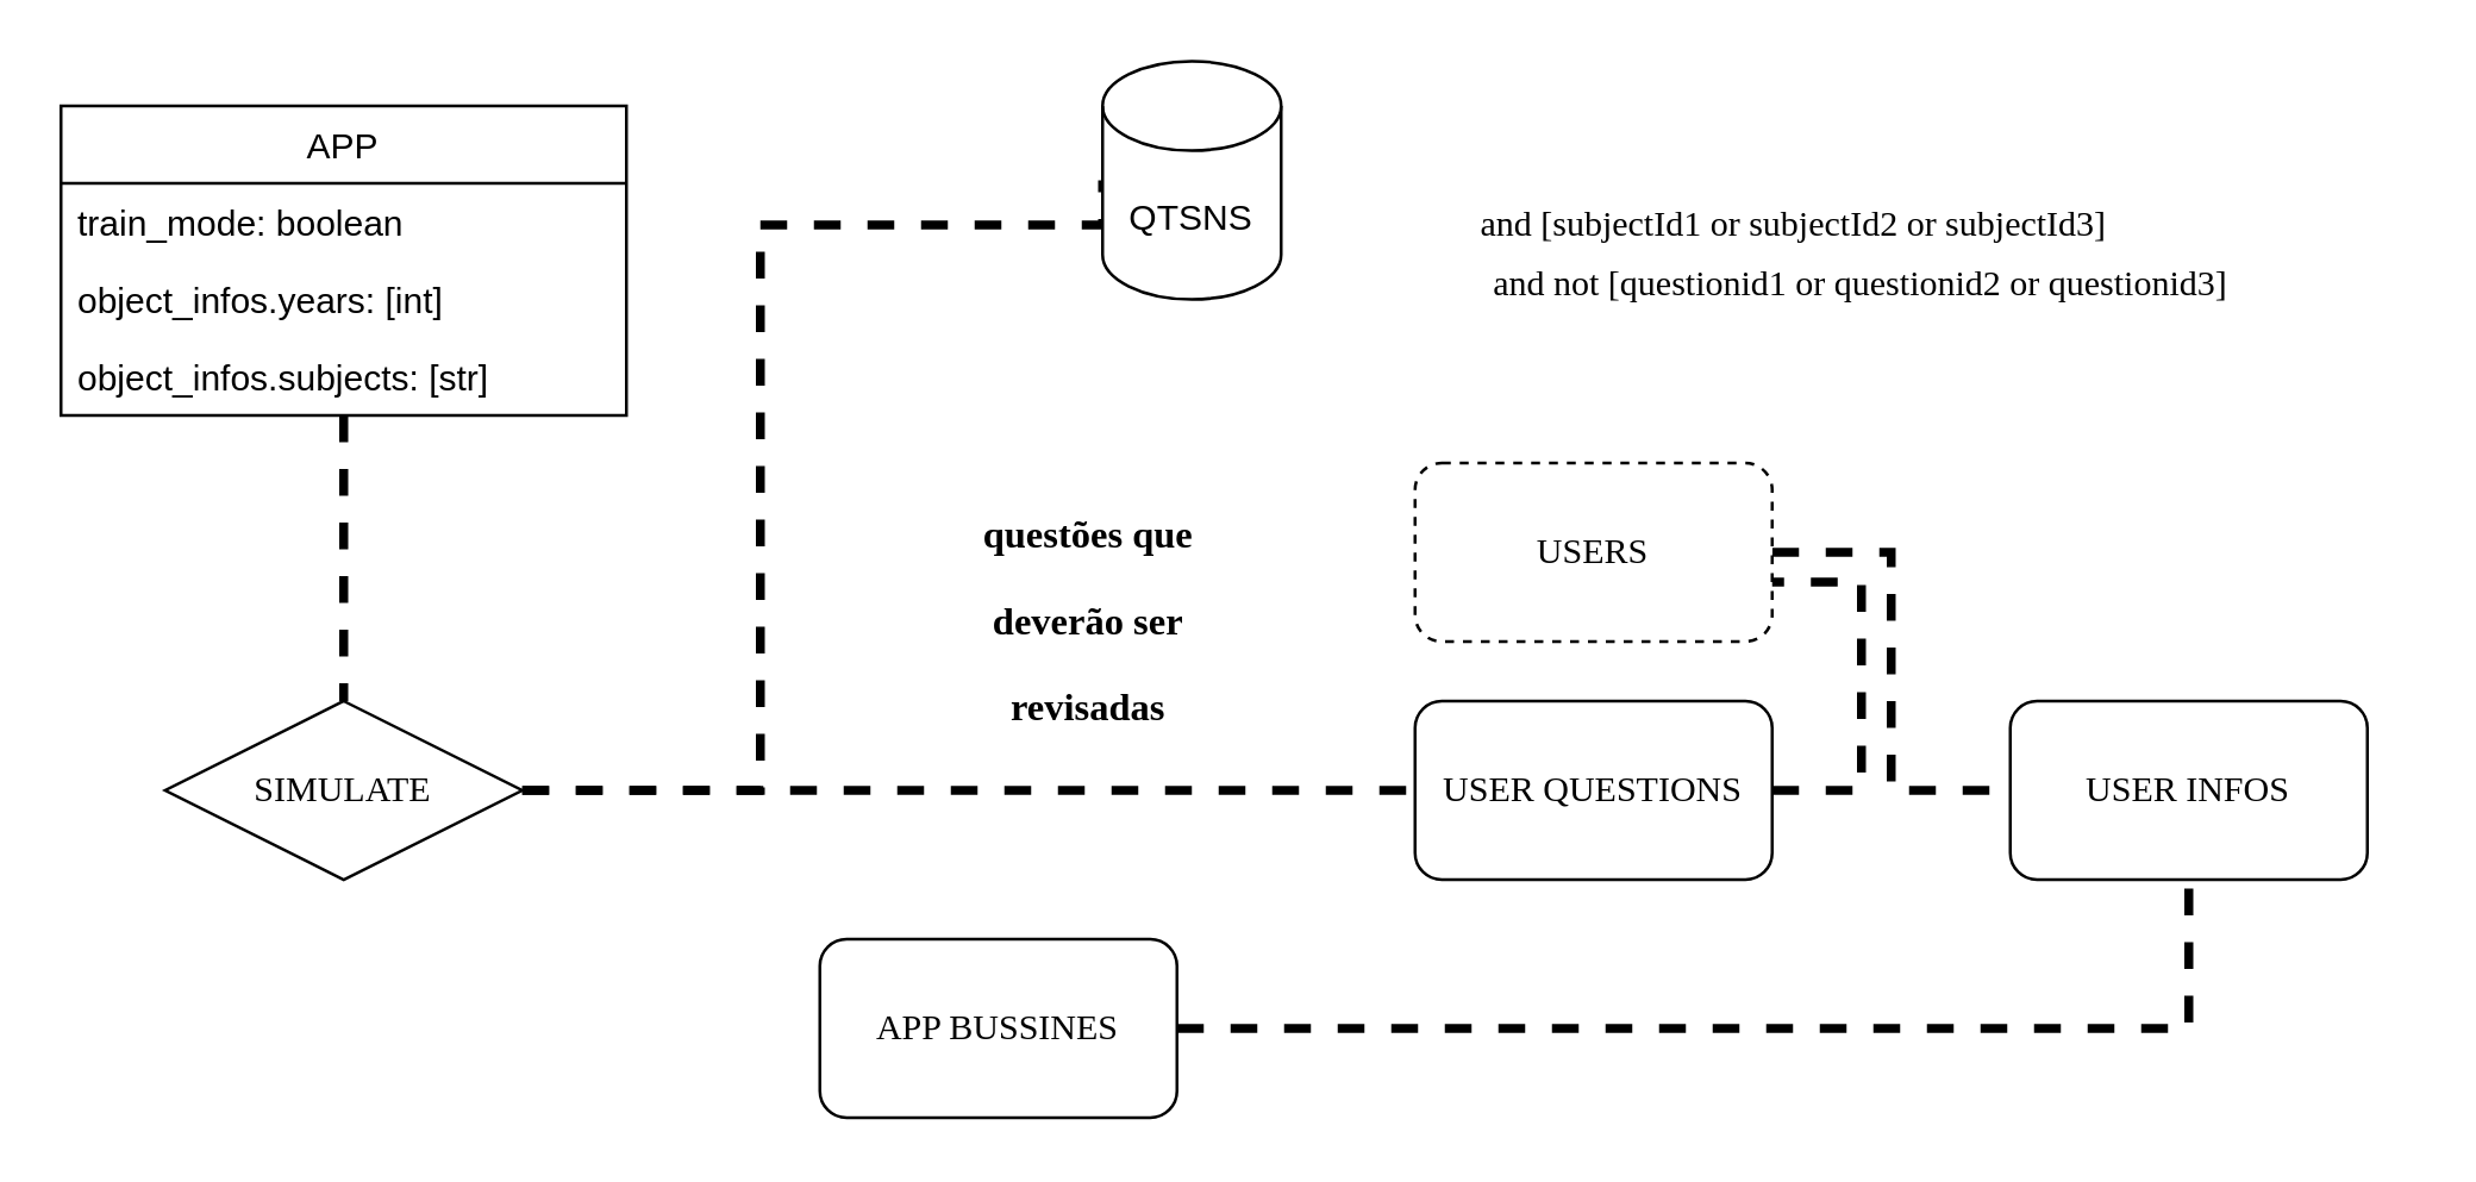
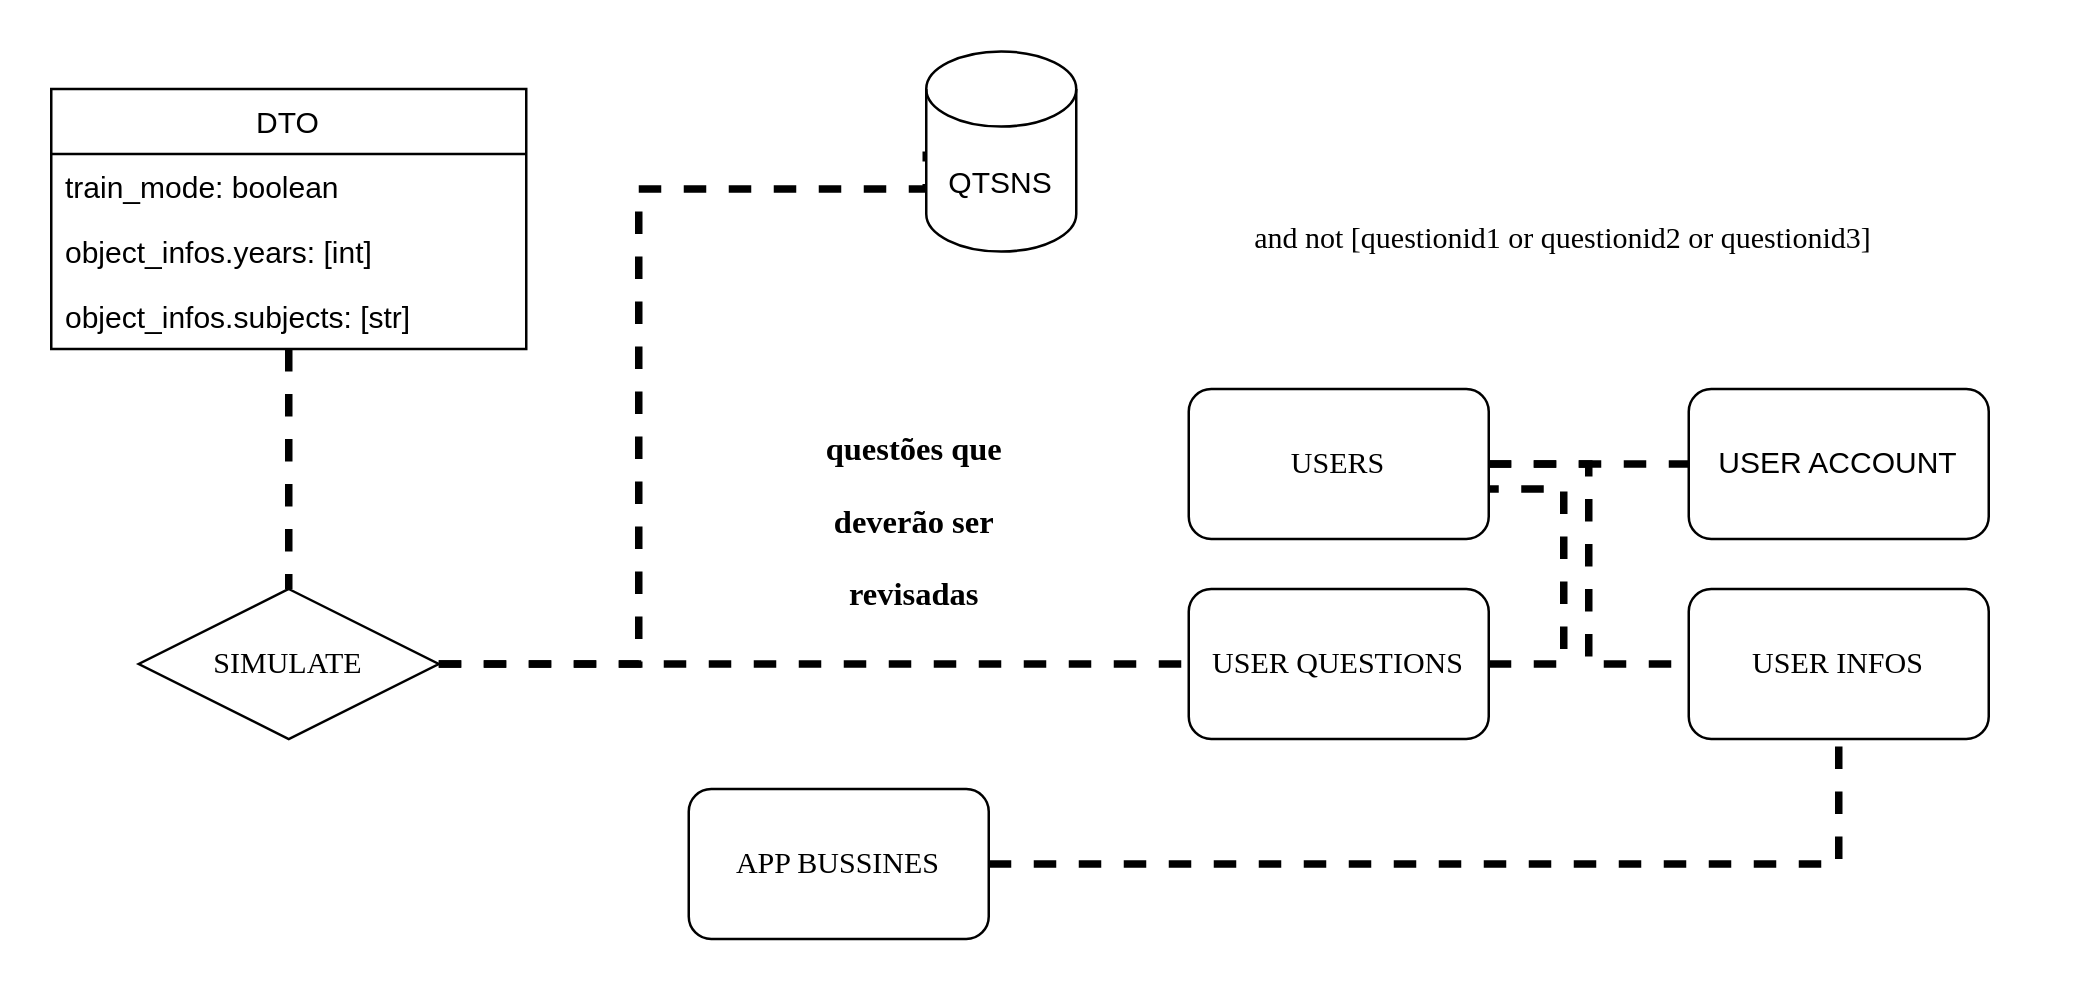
  <mxCell id="0" />
  <mxCell id="1" parent="0" />
  <mxCell id="2" style="edgeStyle=orthogonalEdgeStyle;rounded=0;orthogonalLoop=1;jettySize=auto;html=1;entryX=0;entryY=0.5;entryDx=0;entryDy=0;entryPerimeter=0;dashed=1;endArrow=none;endFill=0;strokeWidth=3;" edge="1" parent="1" source="4" target="11"><mxGeometry relative="1" as="geometry"><Array as="points"><mxPoint x="255" y="265" /><mxPoint x="255" y="75" /></Array></mxGeometry></mxCell>
  <mxCell id="3" style="edgeStyle=orthogonalEdgeStyle;rounded=0;orthogonalLoop=1;jettySize=auto;html=1;entryX=0;entryY=0.5;entryDx=0;entryDy=0;dashed=1;endArrow=none;endFill=0;strokeWidth=3;" edge="1" parent="1" source="4" target="19"><mxGeometry relative="1" as="geometry" /></mxCell>
  <mxCell id="4" value="&lt;font face=&quot;Fira Code&quot; data-font-src=&quot;https://fonts.googleapis.com/css?family=Fira+Code&quot;&gt;SIMULATE&lt;/font&gt;" style="rhombus;whiteSpace=wrap;html=1;" vertex="1" parent="1"><mxGeometry x="55" y="235" width="120" height="60" as="geometry" /></mxCell>
  <mxCell id="5" value="" style="edgeStyle=orthogonalEdgeStyle;rounded=0;orthogonalLoop=1;jettySize=auto;html=1;endArrow=none;endFill=0;dashed=1;strokeWidth=3;" edge="1" parent="1" source="6" target="4"><mxGeometry relative="1" as="geometry" /></mxCell>
- <mxCell id="6" value="APP" style="swimlane;fontStyle=0;childLayout=stackLayout;horizontal=1;startSize=26;horizontalStack=0;resizeParent=1;resizeParentMax=0;resizeLast=0;collapsible=1;marginBottom=0;" vertex="1" parent="1"><mxGeometry x="20" y="35" width="190" height="104" as="geometry"><mxRectangle x="5" y="30" width="50" height="26" as="alternateBounds" /></mxGeometry></mxCell>
+ <mxCell id="6" value="DTO" style="swimlane;fontStyle=0;childLayout=stackLayout;horizontal=1;startSize=26;horizontalStack=0;resizeParent=1;resizeParentMax=0;resizeLast=0;collapsible=1;marginBottom=0;" vertex="1" parent="1"><mxGeometry x="20" y="35" width="190" height="104" as="geometry"><mxRectangle x="5" y="30" width="50" height="26" as="alternateBounds" /></mxGeometry></mxCell>
  <mxCell id="7" value="train_mode: boolean" style="text;strokeColor=none;fillColor=none;align=left;verticalAlign=top;spacingLeft=4;spacingRight=4;overflow=hidden;rotatable=0;points=[[0,0.5],[1,0.5]];portConstraint=eastwest;" vertex="1" parent="6"><mxGeometry y="26" width="190" height="26" as="geometry" /></mxCell>
  <mxCell id="8" value="object_infos.years: [int]" style="text;strokeColor=none;fillColor=none;align=left;verticalAlign=top;spacingLeft=4;spacingRight=4;overflow=hidden;rotatable=0;points=[[0,0.5],[1,0.5]];portConstraint=eastwest;" vertex="1" parent="6"><mxGeometry y="52" width="190" height="26" as="geometry" /></mxCell>
  <mxCell id="9" value="object_infos.subjects: [str]&#10;" style="text;strokeColor=none;fillColor=none;align=left;verticalAlign=top;spacingLeft=4;spacingRight=4;overflow=hidden;rotatable=0;points=[[0,0.5],[1,0.5]];portConstraint=eastwest;" vertex="1" parent="6"><mxGeometry y="78" width="190" height="26" as="geometry" /></mxCell>
- <mxCell id="10" value="and [subjectId1 or subjectId2&amp;nbsp;or subjectId3]" style="text;html=1;strokeColor=none;fillColor=none;align=center;verticalAlign=middle;whiteSpace=wrap;rounded=0;fontFamily=Fira Code;fontSource=https%3A%2F%2Ffonts.googleapis.com%2Fcss%3Ffamily%3DFira%2BCode;" vertex="1" parent="1"><mxGeometry x="440" y="65" width="325" height="20" as="geometry" /></mxCell>
  <mxCell id="11" value="QTSNS" style="shape=cylinder3;whiteSpace=wrap;html=1;boundedLbl=1;backgroundOutline=1;size=15;" vertex="1" parent="1"><mxGeometry x="370" y="20" width="60" height="80" as="geometry" /></mxCell>
  <mxCell id="12" value="and not [questionid1 or questionid2&amp;nbsp;or questionid3]" style="text;html=1;strokeColor=none;fillColor=none;align=center;verticalAlign=middle;whiteSpace=wrap;rounded=0;fontFamily=Fira Code;fontSource=https%3A%2F%2Ffonts.googleapis.com%2Fcss%3Ffamily%3DFira%2BCode;" vertex="1" parent="1"><mxGeometry x="440" y="85" width="370" height="20" as="geometry" /></mxCell>
+ <mxCell id="13" value="" style="edgeStyle=orthogonalEdgeStyle;rounded=0;orthogonalLoop=1;jettySize=auto;html=1;dashed=1;endArrow=none;endFill=0;strokeWidth=3;" edge="1" parent="1" source="15" target="16"><mxGeometry relative="1" as="geometry" /></mxCell>
  <mxCell id="14" style="edgeStyle=orthogonalEdgeStyle;rounded=0;orthogonalLoop=1;jettySize=auto;html=1;entryX=0;entryY=0.5;entryDx=0;entryDy=0;dashed=1;endArrow=none;endFill=0;strokeWidth=3;" edge="1" parent="1" source="15" target="17"><mxGeometry relative="1" as="geometry"><Array as="points"><mxPoint x="635" y="185" /><mxPoint x="635" y="265" /></Array></mxGeometry></mxCell>
- <mxCell id="15" value="&lt;font face=&quot;Fira Code&quot; data-font-src=&quot;https://fonts.googleapis.com/css?family=Fira+Code&quot;&gt;USERS&lt;/font&gt;" style="rounded=1;whiteSpace=wrap;html=1;dashed=1;" vertex="1" parent="1"><mxGeometry x="475" y="155" width="120" height="60" as="geometry" /></mxCell>
+ <mxCell id="15" value="&lt;font face=&quot;Fira Code&quot; data-font-src=&quot;https://fonts.googleapis.com/css?family=Fira+Code&quot;&gt;USERS&lt;/font&gt;" style="rounded=1;whiteSpace=wrap;html=1;" vertex="1" parent="1"><mxGeometry x="475" y="155" width="120" height="60" as="geometry" /></mxCell>
+ <mxCell id="16" value="USER ACCOUNT" style="whiteSpace=wrap;html=1;rounded=1;" vertex="1" parent="1"><mxGeometry x="675" y="155" width="120" height="60" as="geometry" /></mxCell>
  <mxCell id="17" value="&lt;font face=&quot;Fira Code&quot;&gt;USER INFOS&lt;/font&gt;" style="rounded=1;whiteSpace=wrap;html=1;" vertex="1" parent="1"><mxGeometry x="675" y="235" width="120" height="60" as="geometry" /></mxCell>
  <mxCell id="18" style="edgeStyle=orthogonalEdgeStyle;rounded=0;orthogonalLoop=1;jettySize=auto;html=1;dashed=1;endArrow=none;endFill=0;strokeWidth=3;" edge="1" parent="1" source="19" target="15"><mxGeometry relative="1" as="geometry"><Array as="points"><mxPoint x="625" y="265" /><mxPoint x="625" y="195" /></Array></mxGeometry></mxCell>
  <mxCell id="19" value="&lt;font face=&quot;Fira Code&quot;&gt;USER QUESTIONS&lt;/font&gt;" style="rounded=1;whiteSpace=wrap;html=1;" vertex="1" parent="1"><mxGeometry x="475" y="235" width="120" height="60" as="geometry" /></mxCell>
  <mxCell id="20" value="&lt;font style=&quot;font-size: 13px&quot; face=&quot;Fira Code&quot; data-font-src=&quot;https://fonts.googleapis.com/css?family=Fira+Code&quot;&gt;questões que &lt;br&gt;deverão ser &lt;br&gt;revisadas&lt;/font&gt;" style="text;strokeColor=none;fillColor=none;html=1;fontSize=24;fontStyle=1;verticalAlign=middle;align=center;" vertex="1" parent="1"><mxGeometry x="315" y="185" width="100" height="40" as="geometry" /></mxCell>
  <mxCell id="21" style="edgeStyle=orthogonalEdgeStyle;rounded=0;orthogonalLoop=1;jettySize=auto;html=1;entryX=0.5;entryY=1;entryDx=0;entryDy=0;dashed=1;fontFamily=Fira Code;fontSource=https%3A%2F%2Ffonts.googleapis.com%2Fcss%3Ffamily%3DFira%2BCode;endArrow=none;endFill=0;strokeWidth=3;" edge="1" parent="1" source="22" target="17"><mxGeometry relative="1" as="geometry" /></mxCell>
  <mxCell id="22" value="APP BUSSINES" style="rounded=1;whiteSpace=wrap;html=1;fontFamily=Fira Code;fontSource=https%3A%2F%2Ffonts.googleapis.com%2Fcss%3Ffamily%3DFira%2BCode;" vertex="1" parent="1"><mxGeometry x="275" y="315" width="120" height="60" as="geometry" /></mxCell>
